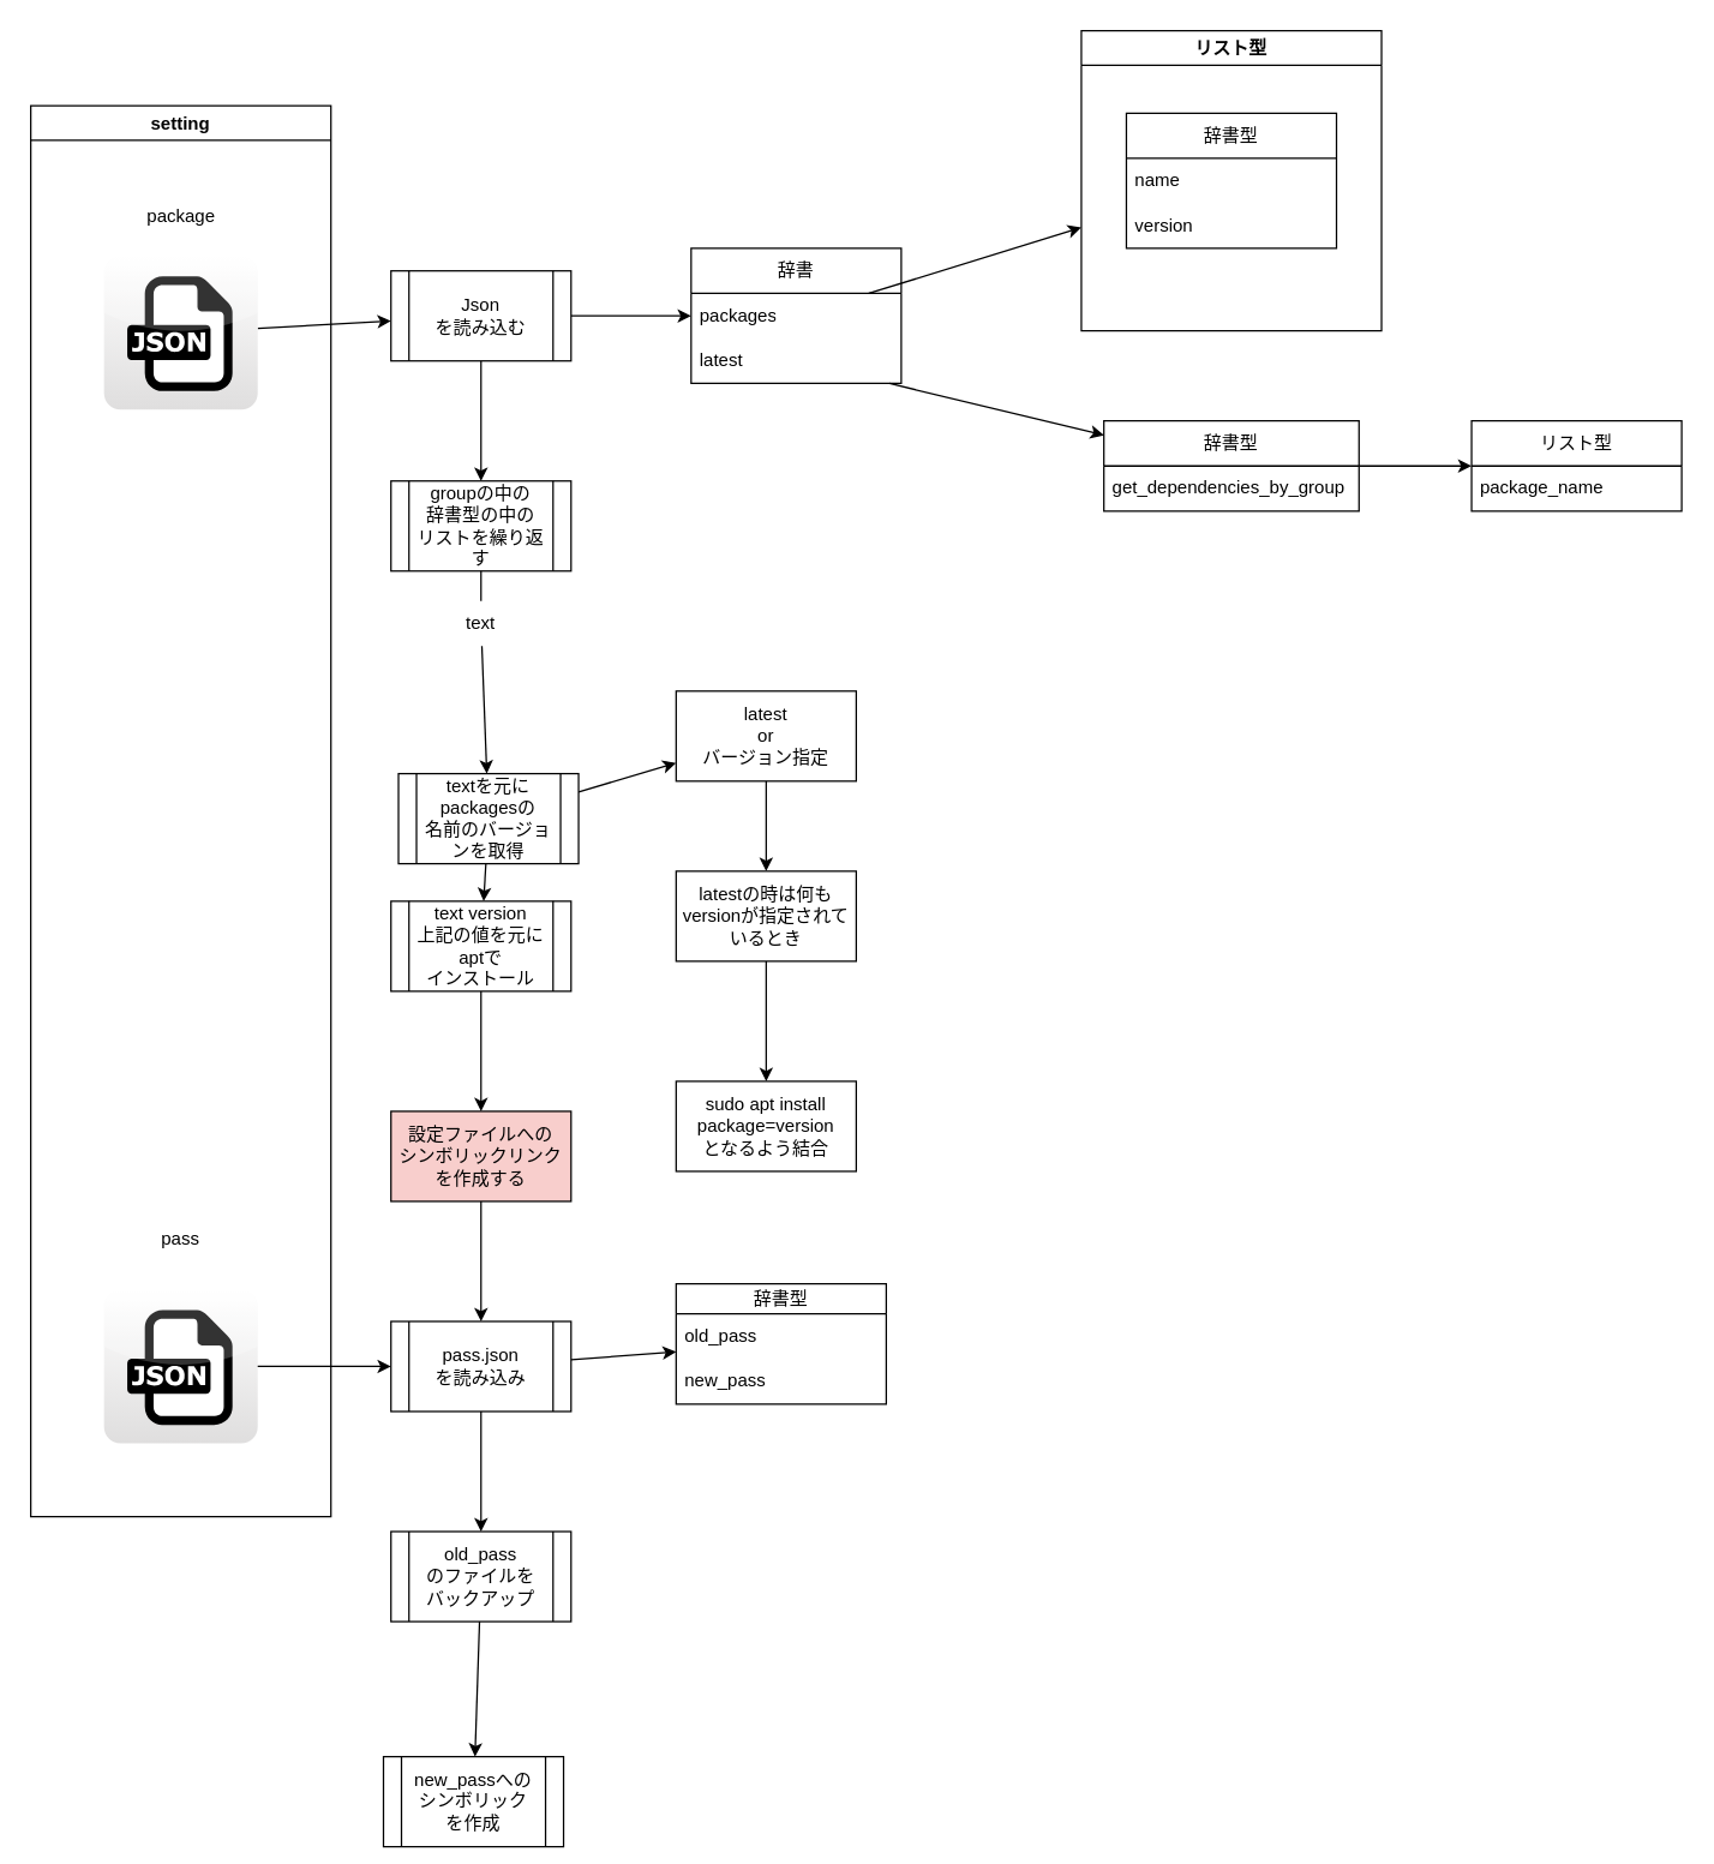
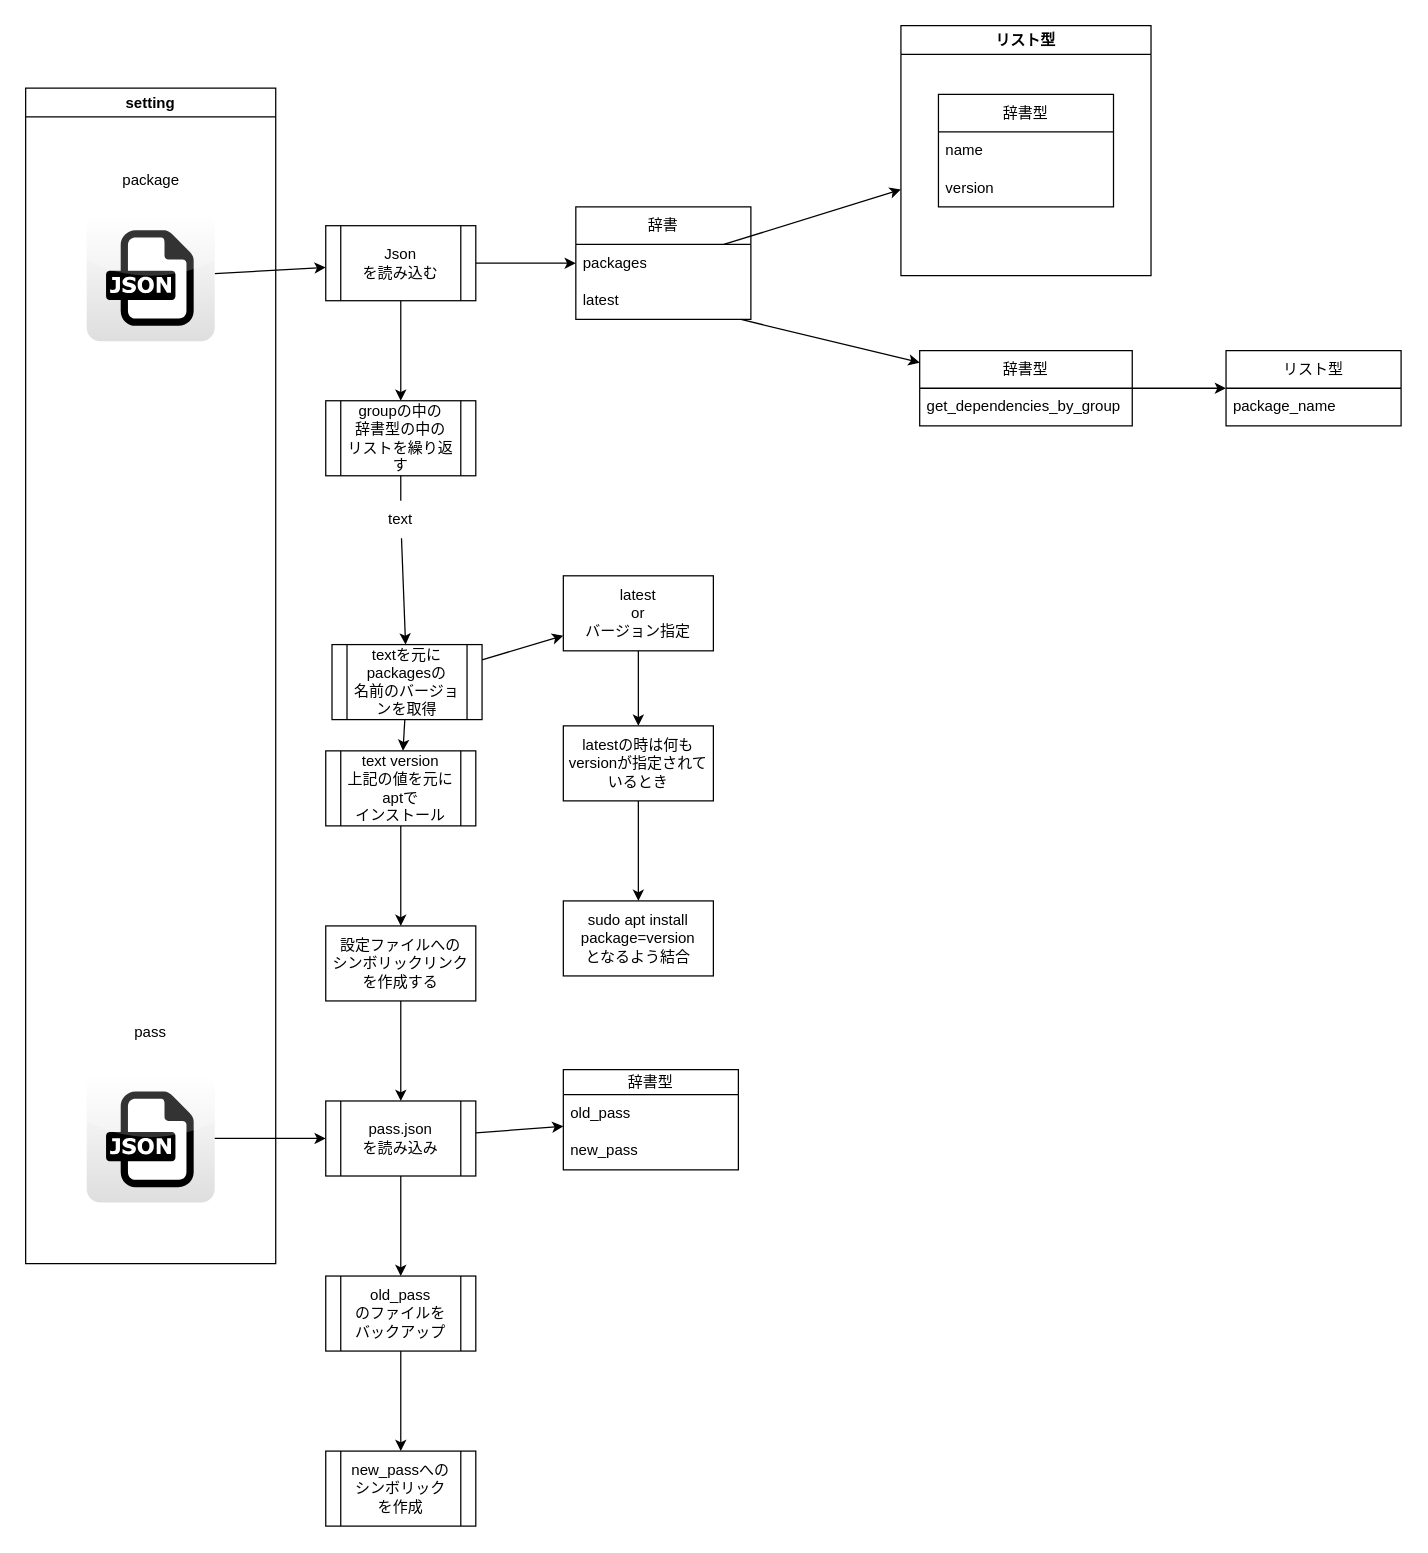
  <mxCell id="0" />
  <mxCell id="1" parent="0" />
  <mxCell id="2" style="edgeStyle=none;html=1;" edge="1" parent="1" source="42" target="5"><mxGeometry relative="1" as="geometry"><mxPoint x="430" y="170" as="targetPoint" /></mxGeometry></mxCell>
  <mxCell id="3" value="" style="edgeStyle=none;html=1;" edge="1" parent="1" source="5" target="6"><mxGeometry relative="1" as="geometry"><mxPoint x="460" y="210" as="targetPoint" /></mxGeometry></mxCell>
  <mxCell id="4" value="" style="edgeStyle=none;html=1;fontSize=12;fontColor=#000000;" edge="1" parent="1" source="5" target="21"><mxGeometry relative="1" as="geometry" /></mxCell>
  <mxCell id="5" value="Json&lt;br&gt;を読み込む" style="shape=process;whiteSpace=wrap;html=1;backgroundOutline=1;" vertex="1" parent="1"><mxGeometry x="260" y="180" width="120" height="60" as="geometry" /></mxCell>
  <mxCell id="6" value="辞書" style="swimlane;fontStyle=0;childLayout=stackLayout;horizontal=1;startSize=30;horizontalStack=0;resizeParent=1;resizeParentMax=0;resizeLast=0;collapsible=1;marginBottom=0;whiteSpace=wrap;html=1;" vertex="1" parent="1"><mxGeometry x="460" y="165" width="140" height="90" as="geometry" /></mxCell>
  <mxCell id="7" value="packages" style="text;strokeColor=none;fillColor=none;align=left;verticalAlign=middle;spacingLeft=4;spacingRight=4;overflow=hidden;points=[[0,0.5],[1,0.5]];portConstraint=eastwest;rotatable=0;whiteSpace=wrap;html=1;" vertex="1" parent="6"><mxGeometry y="30" width="140" height="30" as="geometry" /></mxCell>
  <mxCell id="8" value="latest" style="text;strokeColor=none;fillColor=none;align=left;verticalAlign=middle;spacingLeft=4;spacingRight=4;overflow=hidden;points=[[0,0.5],[1,0.5]];portConstraint=eastwest;rotatable=0;whiteSpace=wrap;html=1;" vertex="1" parent="6"><mxGeometry y="60" width="140" height="30" as="geometry" /></mxCell>
  <mxCell id="9" value="リスト型" style="swimlane;whiteSpace=wrap;html=1;" vertex="1" parent="1"><mxGeometry x="720" width="200" height="200" as="geometry" y="20" /></mxCell>
  <mxCell id="10" value="辞書型" style="swimlane;fontStyle=0;childLayout=stackLayout;horizontal=1;startSize=30;horizontalStack=0;resizeParent=1;resizeParentMax=0;resizeLast=0;collapsible=1;marginBottom=0;whiteSpace=wrap;html=1;" vertex="1" parent="9"><mxGeometry x="30" y="55.0" width="140" height="90" as="geometry" /></mxCell>
  <mxCell id="11" value="name" style="text;strokeColor=none;fillColor=none;align=left;verticalAlign=middle;spacingLeft=4;spacingRight=4;overflow=hidden;points=[[0,0.5],[1,0.5]];portConstraint=eastwest;rotatable=0;whiteSpace=wrap;html=1;" vertex="1" parent="10"><mxGeometry y="30" width="140" height="30" as="geometry" /></mxCell>
  <mxCell id="12" value="version" style="text;strokeColor=none;fillColor=none;align=left;verticalAlign=middle;spacingLeft=4;spacingRight=4;overflow=hidden;points=[[0,0.5],[1,0.5]];portConstraint=eastwest;rotatable=0;whiteSpace=wrap;html=1;" vertex="1" parent="10"><mxGeometry y="60" width="140" height="30" as="geometry" /></mxCell>
  <mxCell id="13" style="edgeStyle=none;html=1;" edge="1" parent="1" source="7" target="9"><mxGeometry relative="1" as="geometry" /></mxCell>
  <mxCell id="14" value="辞書型" style="swimlane;fontStyle=0;childLayout=stackLayout;horizontal=1;startSize=30;horizontalStack=0;resizeParent=1;resizeParentMax=0;resizeLast=0;collapsible=1;marginBottom=0;whiteSpace=wrap;html=1;" vertex="1" parent="1"><mxGeometry x="735" y="280" width="170" height="60" as="geometry" /></mxCell>
  <mxCell id="15" value="get_dependencies_by_group" style="text;strokeColor=none;fillColor=none;align=left;verticalAlign=middle;spacingLeft=4;spacingRight=4;overflow=hidden;points=[[0,0.5],[1,0.5]];portConstraint=eastwest;rotatable=0;whiteSpace=wrap;html=1;" vertex="1" parent="14"><mxGeometry y="30" width="170" height="30" as="geometry" /></mxCell>
  <mxCell id="16" value="リスト型" style="swimlane;fontStyle=0;childLayout=stackLayout;horizontal=1;startSize=30;horizontalStack=0;resizeParent=1;resizeParentMax=0;resizeLast=0;collapsible=1;marginBottom=0;whiteSpace=wrap;html=1;labelBackgroundColor=none;fontSize=12;fontColor=#000000;" vertex="1" parent="1"><mxGeometry x="980" y="280" width="140" height="60" as="geometry" /></mxCell>
  <mxCell id="17" value="package_name" style="text;strokeColor=none;fillColor=none;align=left;verticalAlign=middle;spacingLeft=4;spacingRight=4;overflow=hidden;points=[[0,0.5],[1,0.5]];portConstraint=eastwest;rotatable=0;whiteSpace=wrap;html=1;labelBackgroundColor=none;fontSize=12;fontColor=#000000;" vertex="1" parent="16"><mxGeometry y="30" width="140" height="30" as="geometry" /></mxCell>
  <mxCell id="18" style="edgeStyle=none;html=1;fontSize=12;fontColor=#000000;" edge="1" parent="1" source="14" target="16"><mxGeometry relative="1" as="geometry"><mxPoint x="905" y="367.593" as="sourcePoint" /></mxGeometry></mxCell>
  <mxCell id="19" style="edgeStyle=none;html=1;fontSize=12;fontColor=#000000;" edge="1" parent="1" source="8" target="14"><mxGeometry relative="1" as="geometry" /></mxCell>
  <mxCell id="20" value="" style="edgeStyle=none;html=1;fontSize=12;fontColor=#000000;startArrow=none;" edge="1" parent="1" source="32" target="23"><mxGeometry relative="1" as="geometry" /></mxCell>
  <mxCell id="21" value="groupの中の&lt;br&gt;辞書型の中の&lt;br&gt;リストを繰り返す" style="shape=process;whiteSpace=wrap;html=1;backgroundOutline=1;" vertex="1" parent="1"><mxGeometry x="260" y="320" width="120" height="60" as="geometry" /></mxCell>
  <mxCell id="22" value="" style="edgeStyle=none;html=1;fontSize=12;fontColor=#000000;" edge="1" parent="1" source="23" target="26"><mxGeometry relative="1" as="geometry" /></mxCell>
  <mxCell id="23" value="textを元に&lt;br&gt;packagesの&lt;br&gt;名前のバージョンを取得" style="shape=process;whiteSpace=wrap;html=1;backgroundOutline=1;" vertex="1" parent="1"><mxGeometry x="265" y="515" width="120" height="60" as="geometry" /></mxCell>
  <mxCell id="24" value="" style="edgeStyle=none;html=1;fontSize=12;fontColor=#000000;" edge="1" parent="1" source="23" target="28"><mxGeometry relative="1" as="geometry" /></mxCell>
  <mxCell id="25" value="" style="edgeStyle=none;html=1;fontSize=12;fontColor=#000000;" edge="1" parent="1" source="26" target="35"><mxGeometry relative="1" as="geometry" /></mxCell>
  <mxCell id="26" value="text version&lt;br&gt;上記の値を元に&lt;br&gt;aptで&lt;br&gt;インストール" style="shape=process;whiteSpace=wrap;html=1;backgroundOutline=1;" vertex="1" parent="1"><mxGeometry x="260" y="600" width="120" height="60" as="geometry" /></mxCell>
  <mxCell id="27" value="" style="edgeStyle=none;html=1;fontSize=12;fontColor=#000000;" edge="1" parent="1" source="28" target="30"><mxGeometry relative="1" as="geometry" /></mxCell>
  <mxCell id="28" value="latest&lt;br&gt;or&lt;br&gt;バージョン指定" style="whiteSpace=wrap;html=1;" vertex="1" parent="1"><mxGeometry x="450" y="460" width="120" height="60" as="geometry" /></mxCell>
  <mxCell id="29" value="" style="edgeStyle=none;html=1;fontSize=12;fontColor=#000000;" edge="1" parent="1" source="30" target="33"><mxGeometry relative="1" as="geometry" /></mxCell>
  <mxCell id="30" value="latestの時は何も&lt;br&gt;versionが指定されているとき" style="whiteSpace=wrap;html=1;" vertex="1" parent="1"><mxGeometry x="450" y="580" width="120" height="60" as="geometry" /></mxCell>
  <mxCell id="31" value="" style="edgeStyle=none;html=1;fontSize=12;fontColor=#000000;endArrow=none;" edge="1" parent="1" source="21" target="32"><mxGeometry relative="1" as="geometry"><mxPoint x="320" y="380" as="sourcePoint" /><mxPoint x="320" y="460" as="targetPoint" /></mxGeometry></mxCell>
  <mxCell id="32" value="text" style="text;html=1;strokeColor=none;fillColor=none;align=center;verticalAlign=middle;whiteSpace=wrap;rounded=0;labelBackgroundColor=none;fontSize=12;fontColor=#000000;" vertex="1" parent="1"><mxGeometry x="290" y="400" width="60" height="30" as="geometry" /></mxCell>
  <mxCell id="33" value="sudo apt install package=version&lt;br&gt;となるよう結合" style="whiteSpace=wrap;html=1;" vertex="1" parent="1"><mxGeometry x="450" y="720" width="120" height="60" as="geometry" /></mxCell>
  <mxCell id="34" style="edgeStyle=none;html=1;fontSize=12;fontColor=#000000;" edge="1" parent="1" source="35" target="38"><mxGeometry relative="1" as="geometry" /></mxCell>
- <mxCell id="35" value="設定ファイルへの&lt;br&gt;シンボリックリンクを作成する" style="whiteSpace=wrap;html=1;fillColor=#f8cecc;" vertex="1" parent="1"><mxGeometry x="260" y="740" width="120" height="60" as="geometry" /></mxCell>
+ <mxCell id="35" value="設定ファイルへの&lt;br&gt;シンボリックリンクを作成する" style="whiteSpace=wrap;html=1;" vertex="1" parent="1"><mxGeometry x="260" y="740" width="120" height="60" as="geometry" /></mxCell>
  <mxCell id="36" style="edgeStyle=none;html=1;fontSize=12;fontColor=#000000;" edge="1" parent="1" source="38" target="45"><mxGeometry relative="1" as="geometry" /></mxCell>
  <mxCell id="37" value="" style="edgeStyle=none;html=1;fontSize=12;fontColor=#000000;" edge="1" parent="1" source="38" target="49"><mxGeometry relative="1" as="geometry" /></mxCell>
  <mxCell id="38" value="pass.json&lt;br&gt;を読み込み" style="shape=process;whiteSpace=wrap;html=1;backgroundOutline=1;" vertex="1" parent="1"><mxGeometry x="260" y="880" width="120" height="60" as="geometry" /></mxCell>
  <mxCell id="39" value="setting" style="swimlane;whiteSpace=wrap;html=1;labelBackgroundColor=none;fontSize=12;fontColor=#000000;" vertex="1" parent="1"><mxGeometry x="20" y="70" width="200" height="940" as="geometry" /></mxCell>
  <mxCell id="40" value="pass" style="text;html=1;strokeColor=none;fillColor=none;align=center;verticalAlign=middle;whiteSpace=wrap;rounded=0;labelBackgroundColor=none;fontSize=12;fontColor=#000000;" vertex="1" parent="39"><mxGeometry x="70" y="740" width="60" height="30" as="geometry" /></mxCell>
  <mxCell id="41" value="" style="dashed=0;outlineConnect=0;html=1;align=center;labelPosition=center;verticalLabelPosition=bottom;verticalAlign=top;shape=mxgraph.webicons.json;gradientColor=#DFDEDE" vertex="1" parent="39"><mxGeometry x="48.8" y="788.8" width="102.4" height="102.4" as="geometry" /></mxCell>
  <mxCell id="42" value="" style="dashed=0;outlineConnect=0;html=1;align=center;labelPosition=center;verticalLabelPosition=bottom;verticalAlign=top;shape=mxgraph.webicons.json;gradientColor=#DFDEDE" parent="39" vertex="1"><mxGeometry x="48.8" y="100" width="102.4" height="102.4" as="geometry" /></mxCell>
  <mxCell id="43" value="package" style="text;html=1;strokeColor=none;fillColor=none;align=center;verticalAlign=middle;whiteSpace=wrap;rounded=0;" vertex="1" parent="39"><mxGeometry x="65.5" y="58.8" width="69" height="30" as="geometry" /></mxCell>
  <mxCell id="44" style="edgeStyle=none;html=1;fontSize=12;fontColor=#000000;" edge="1" parent="1" source="41" target="38"><mxGeometry relative="1" as="geometry" /></mxCell>
  <mxCell id="45" value="辞書型" style="swimlane;fontStyle=0;childLayout=stackLayout;horizontal=1;startSize=20;horizontalStack=0;resizeParent=1;resizeParentMax=0;resizeLast=0;collapsible=1;marginBottom=0;whiteSpace=wrap;html=1;labelBackgroundColor=none;fontSize=12;fontColor=#000000;" vertex="1" parent="1"><mxGeometry x="450" y="855" width="140" height="80" as="geometry" /></mxCell>
  <mxCell id="46" value="old_pass" style="text;strokeColor=none;fillColor=none;align=left;verticalAlign=middle;spacingLeft=4;spacingRight=4;overflow=hidden;points=[[0,0.5],[1,0.5]];portConstraint=eastwest;rotatable=0;whiteSpace=wrap;html=1;labelBackgroundColor=none;fontSize=12;fontColor=#000000;" vertex="1" parent="45"><mxGeometry y="20" width="140" height="30" as="geometry" /></mxCell>
  <mxCell id="47" value="new_pass" style="text;strokeColor=none;fillColor=none;align=left;verticalAlign=middle;spacingLeft=4;spacingRight=4;overflow=hidden;points=[[0,0.5],[1,0.5]];portConstraint=eastwest;rotatable=0;whiteSpace=wrap;html=1;labelBackgroundColor=none;fontSize=12;fontColor=#000000;" vertex="1" parent="45"><mxGeometry y="50" width="140" height="30" as="geometry" /></mxCell>
  <mxCell id="48" value="" style="edgeStyle=none;html=1;fontSize=12;fontColor=#000000;" edge="1" parent="1" source="49" target="50"><mxGeometry relative="1" as="geometry" /></mxCell>
  <mxCell id="49" value="old_pass&lt;br&gt;のファイルを&lt;br&gt;バックアップ" style="shape=process;whiteSpace=wrap;html=1;backgroundOutline=1;" vertex="1" parent="1"><mxGeometry x="260" y="1020" width="120" height="60" as="geometry" /></mxCell>
- <mxCell id="50" value="new_passへの&lt;br&gt;シンボリック&lt;br&gt;を作成" style="shape=process;whiteSpace=wrap;html=1;backgroundOutline=1;" vertex="1" parent="1"><mxGeometry x="255" y="1170" width="120" height="60" as="geometry" /></mxCell>
+ <mxCell id="50" value="new_passへの&lt;br&gt;シンボリック&lt;br&gt;を作成" style="shape=process;whiteSpace=wrap;html=1;backgroundOutline=1;" vertex="1" parent="1"><mxGeometry x="260" y="1160" width="120" height="60" as="geometry" /></mxCell>
